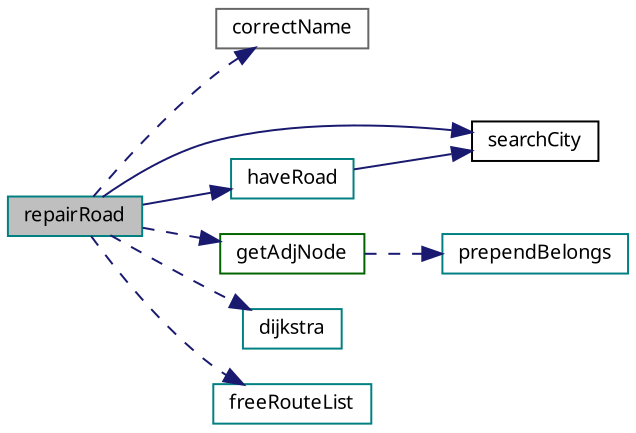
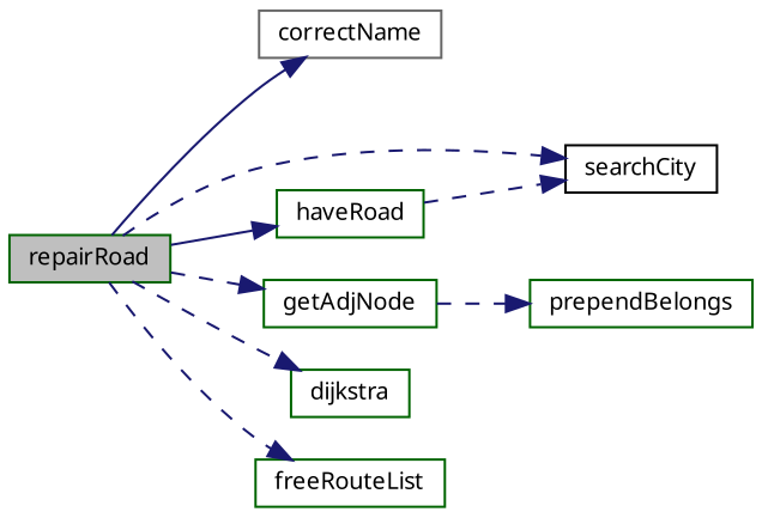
  digraph {
    rankdir=LR
    node [color=darkgreen fillcolor=white fontname=Verdana fontsize=10 shape=record style=filled]
    edge [color=midnightblue fontname=Verdana fontsize=10 labelfontname=Verdana labelfontsize=10 style=solid]
-   n1 [color=teal fillcolor=grey75 fontcolor=black height=0.2 label=repairRoad width=0.4]
+   n1 [fillcolor=grey75 fontcolor=black height=0.2 label=repairRoad width=0.4]
    n2 [color=gray40 height=0.2 label=correctName width=0.4]
    n3 [color=black height=0.2 label=searchCity width=0.4]
-   n4 [color=teal height=0.2 label=haveRoad width=0.4]
+   n4 [height=0.2 label=haveRoad width=0.4]
    n5 [height=0.2 label=getAdjNode width=0.4]
-   n6 [color=teal height=0.2 label=dijkstra width=0.4]
-   n7 [color=teal height=0.2 label=freeRouteList width=0.4]
-   n8 [color=teal height=0.2 label=prependBelongs width=0.4]
-   n1 -> n2 [style=dashed]
-   n1 -> n3
+   n6 [height=0.2 label=dijkstra width=0.4]
+   n7 [height=0.2 label=freeRouteList width=0.4]
+   n8 [height=0.2 label=prependBelongs width=0.4]
+   n1 -> n2
+   n1 -> n3 [style=dashed]
    n1 -> n4
    n1 -> n5 [style=dashed]
    n1 -> n6 [style=dashed]
    n1 -> n7 [style=dashed]
-   n4 -> n3
+   n4 -> n3 [style=dashed]
    n5 -> n8 [style=dashed]
  }
